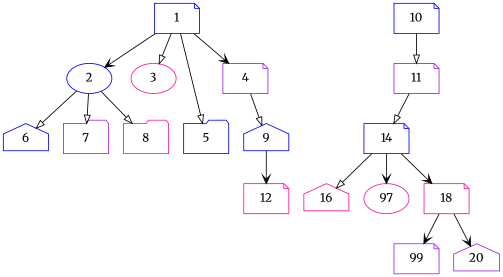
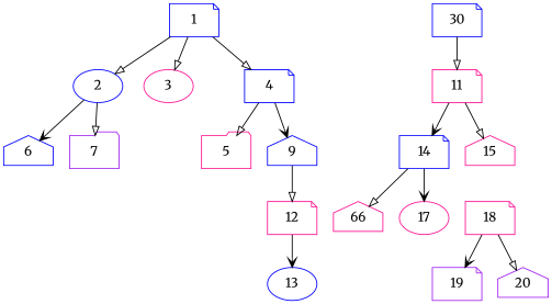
  digraph {
    fontname=Merriweather
    node [color=blue fontname=Merriweather shape=note]
    edge [arrowhead=onormal fontname=Merriweather]
    1 [alpha=161.39]
    2 [alpha=110.97 shape=ellipse]
    3 [alpha=69.77 color=deeppink shape=ellipse]
-   4 [alpha=39.90 color=purple]
-   5 [alpha=62.05 shape=folder]
+   4 [alpha=39.90]
+   5 [alpha=62.05 color=deeppink shape=folder]
    6 [alpha=70.96 shape=house]
    7 [alpha=174.07 color=purple shape=folder]
-   8 [alpha=120.17 color=deeppink shape=folder]
    9 [alpha=58.31 shape=house]
    12 [alpha=136.34 color=deeppink]
-   10 [alpha=174.14]
-   11 [alpha=142.13 color=purple]
+   10 [alpha=174.14 label=30]
+   11 [alpha=142.13 color=deeppink]
+   13 [alpha=145.46 shape=ellipse]
    14 [alpha=165.23]
-   16 [alpha=124.68 color=deeppink shape=house]
-   17 [alpha=101.03 color=deeppink shape=ellipse label=97]
+   15 [alpha=192.20 color=deeppink shape=house]
+   16 [alpha=124.68 color=deeppink shape=house label=66]
+   17 [alpha=101.03 color=deeppink shape=ellipse]
    18 [alpha=175.91 color=deeppink]
-   19 [alpha=138.12 color=purple label=99]
+   19 [alpha=138.12 color=purple]
    20 [alpha=111.45 color=purple shape=house]
-   1 -> 2 [arrowhead=vee]
+   1 -> 2
    1 -> 3
-   1 -> 4 [arrowhead=vee]
-   1 -> 5
-   2 -> 6
+   1 -> 4
+   4 -> 5
+   2 -> 6 [arrowhead=vee]
    2 -> 7
-   2 -> 8
-   4 -> 9
-   9 -> 12 [arrowhead=vee]
+   4 -> 9 [arrowhead=vee]
+   9 -> 12
+   12 -> 13 [arrowhead=vee]
    10 -> 11
-   11 -> 14
+   11 -> 14 [arrowhead=vee]
+   11 -> 15
    14 -> 16
    14 -> 17 [arrowhead=vee]
-   14 -> 18 [arrowhead=vee]
    18 -> 19 [arrowhead=vee]
-   18 -> 20 [arrowhead=vee]
+   18 -> 20
  }
